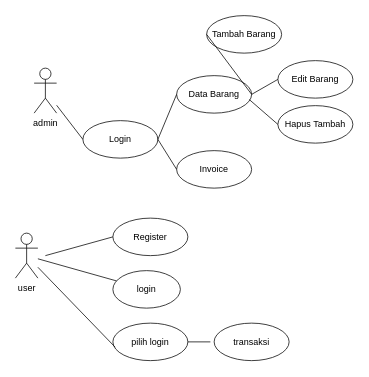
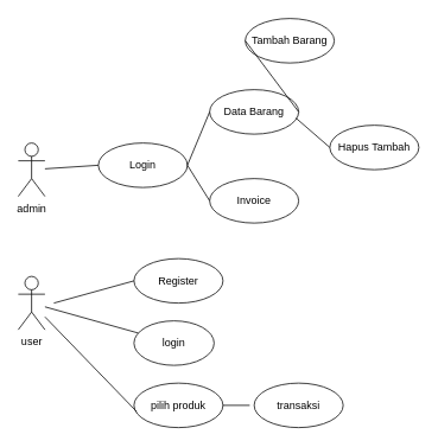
  <mxCell id="0" />
  <mxCell id="1" parent="0" />
- <mxCell id="2" value="admin" style="shape=umlActor;verticalLabelPosition=bottom;verticalAlign=top;html=1;outlineConnect=0;" vertex="1" parent="1"><mxGeometry x="45" y="90" width="30" height="60" as="geometry" /></mxCell>
+ <mxCell id="2" value="admin" style="shape=umlActor;verticalLabelPosition=bottom;verticalAlign=top;html=1;outlineConnect=0;" vertex="1" parent="1"><mxGeometry x="20" y="160" width="30" height="60" as="geometry" /></mxCell>
  <mxCell id="3" value="Login" style="ellipse;whiteSpace=wrap;html=1;" vertex="1" parent="1"><mxGeometry x="110" y="160" width="100" height="50" as="geometry" /></mxCell>
  <mxCell id="4" value="Invoice" style="ellipse;whiteSpace=wrap;html=1;" vertex="1" parent="1"><mxGeometry x="235" y="200" width="100" height="50" as="geometry" /></mxCell>
  <mxCell id="5" value="Data Barang" style="ellipse;whiteSpace=wrap;html=1;" vertex="1" parent="1"><mxGeometry x="235" y="100" width="100" height="50" as="geometry" /></mxCell>
  <mxCell id="6" value="Hapus Tambah" style="ellipse;whiteSpace=wrap;html=1;" vertex="1" parent="1"><mxGeometry x="370" y="140" width="100" height="50" as="geometry" /></mxCell>
- <mxCell id="7" value="Edit Barang" style="ellipse;whiteSpace=wrap;html=1;" vertex="1" parent="1"><mxGeometry x="370" y="80" width="100" height="50" as="geometry" /></mxCell>
  <mxCell id="8" value="Tambah Barang" style="ellipse;whiteSpace=wrap;html=1;" vertex="1" parent="1"><mxGeometry x="275" y="20" width="100" height="50" as="geometry" /></mxCell>
  <mxCell id="9" value="" style="endArrow=none;html=1;entryX=0;entryY=0.5;entryDx=0;entryDy=0;" edge="1" parent="1" source="2" target="3"><mxGeometry width="50" height="50" relative="1" as="geometry"><mxPoint x="310" y="260" as="sourcePoint" /><mxPoint x="360" y="210" as="targetPoint" /></mxGeometry></mxCell>
  <mxCell id="10" value="" style="endArrow=none;html=1;entryX=1;entryY=0.5;entryDx=0;entryDy=0;exitX=0;exitY=0.5;exitDx=0;exitDy=0;" edge="1" parent="1" source="5" target="3"><mxGeometry width="50" height="50" relative="1" as="geometry"><mxPoint x="60" y="191" as="sourcePoint" /><mxPoint x="120" y="195" as="targetPoint" /></mxGeometry></mxCell>
  <mxCell id="11" value="" style="endArrow=none;html=1;entryX=0;entryY=0.5;entryDx=0;entryDy=0;exitX=1;exitY=0.5;exitDx=0;exitDy=0;" edge="1" parent="1" source="5" target="8"><mxGeometry width="50" height="50" relative="1" as="geometry"><mxPoint x="245" y="135" as="sourcePoint" /><mxPoint x="220" y="195" as="targetPoint" /></mxGeometry></mxCell>
- <mxCell id="12" value="" style="endArrow=none;html=1;entryX=0;entryY=0.5;entryDx=0;entryDy=0;exitX=1;exitY=0.5;exitDx=0;exitDy=0;" edge="1" parent="1" source="5" target="7"><mxGeometry width="50" height="50" relative="1" as="geometry"><mxPoint x="340" y="120" as="sourcePoint" /><mxPoint x="380" y="55" as="targetPoint" /></mxGeometry></mxCell>
  <mxCell id="13" value="" style="endArrow=none;html=1;entryX=0;entryY=0.5;entryDx=0;entryDy=0;exitX=0.97;exitY=0.64;exitDx=0;exitDy=0;exitPerimeter=0;" edge="1" parent="1" source="5" target="6"><mxGeometry width="50" height="50" relative="1" as="geometry"><mxPoint x="355" y="145" as="sourcePoint" /><mxPoint x="390" y="65" as="targetPoint" /></mxGeometry></mxCell>
  <mxCell id="14" value="" style="endArrow=none;html=1;entryX=1;entryY=0.5;entryDx=0;entryDy=0;exitX=0;exitY=0.5;exitDx=0;exitDy=0;" edge="1" parent="1" source="4" target="3"><mxGeometry width="50" height="50" relative="1" as="geometry"><mxPoint x="245" y="135" as="sourcePoint" /><mxPoint x="220" y="195" as="targetPoint" /></mxGeometry></mxCell>
  <mxCell id="15" value="user" style="shape=umlActor;verticalLabelPosition=bottom;verticalAlign=top;html=1;outlineConnect=0;" vertex="1" parent="1"><mxGeometry x="20" y="310" width="30" height="60" as="geometry" /></mxCell>
  <mxCell id="16" value="Register" style="ellipse;whiteSpace=wrap;html=1;" vertex="1" parent="1"><mxGeometry x="150" y="290" width="100" height="50" as="geometry" /></mxCell>
  <mxCell id="17" value="login" style="ellipse;whiteSpace=wrap;html=1;" vertex="1" parent="1"><mxGeometry x="150" y="360" width="90" height="50" as="geometry" /></mxCell>
- <mxCell id="18" value="&lt;span&gt;pilih login&lt;/span&gt;" style="ellipse;whiteSpace=wrap;html=1;" vertex="1" parent="1"><mxGeometry x="150" y="430" width="100" height="50" as="geometry" /></mxCell>
+ <mxCell id="18" value="&lt;span&gt;pilih produk&lt;/span&gt;" style="ellipse;whiteSpace=wrap;html=1;" vertex="1" parent="1"><mxGeometry x="150" y="430" width="100" height="50" as="geometry" /></mxCell>
  <mxCell id="19" value="&lt;span&gt;transaksi&lt;/span&gt;" style="ellipse;whiteSpace=wrap;html=1;" vertex="1" parent="1"><mxGeometry x="285" y="430" width="100" height="50" as="geometry" /></mxCell>
  <mxCell id="20" value="" style="endArrow=none;html=1;entryX=0;entryY=0.5;entryDx=0;entryDy=0;" edge="1" parent="1" target="16"><mxGeometry width="50" height="50" relative="1" as="geometry"><mxPoint x="60" y="340" as="sourcePoint" /><mxPoint x="90" y="310" as="targetPoint" /></mxGeometry></mxCell>
  <mxCell id="21" value="" style="endArrow=none;html=1;" edge="1" parent="1" source="15" target="17"><mxGeometry width="50" height="50" relative="1" as="geometry"><mxPoint x="50" y="370" as="sourcePoint" /><mxPoint x="160" y="325" as="targetPoint" /></mxGeometry></mxCell>
  <mxCell id="22" value="" style="endArrow=none;html=1;entryX=0.03;entryY=0.64;entryDx=0;entryDy=0;entryPerimeter=0;" edge="1" parent="1" source="15" target="18"><mxGeometry width="50" height="50" relative="1" as="geometry"><mxPoint x="60" y="380" as="sourcePoint" /><mxPoint x="170" y="335" as="targetPoint" /></mxGeometry></mxCell>
  <mxCell id="23" value="" style="endArrow=none;html=1;exitX=1;exitY=0.5;exitDx=0;exitDy=0;" edge="1" parent="1" source="18"><mxGeometry width="50" height="50" relative="1" as="geometry"><mxPoint x="60" y="199" as="sourcePoint" /><mxPoint x="280" y="455" as="targetPoint" /></mxGeometry></mxCell>
